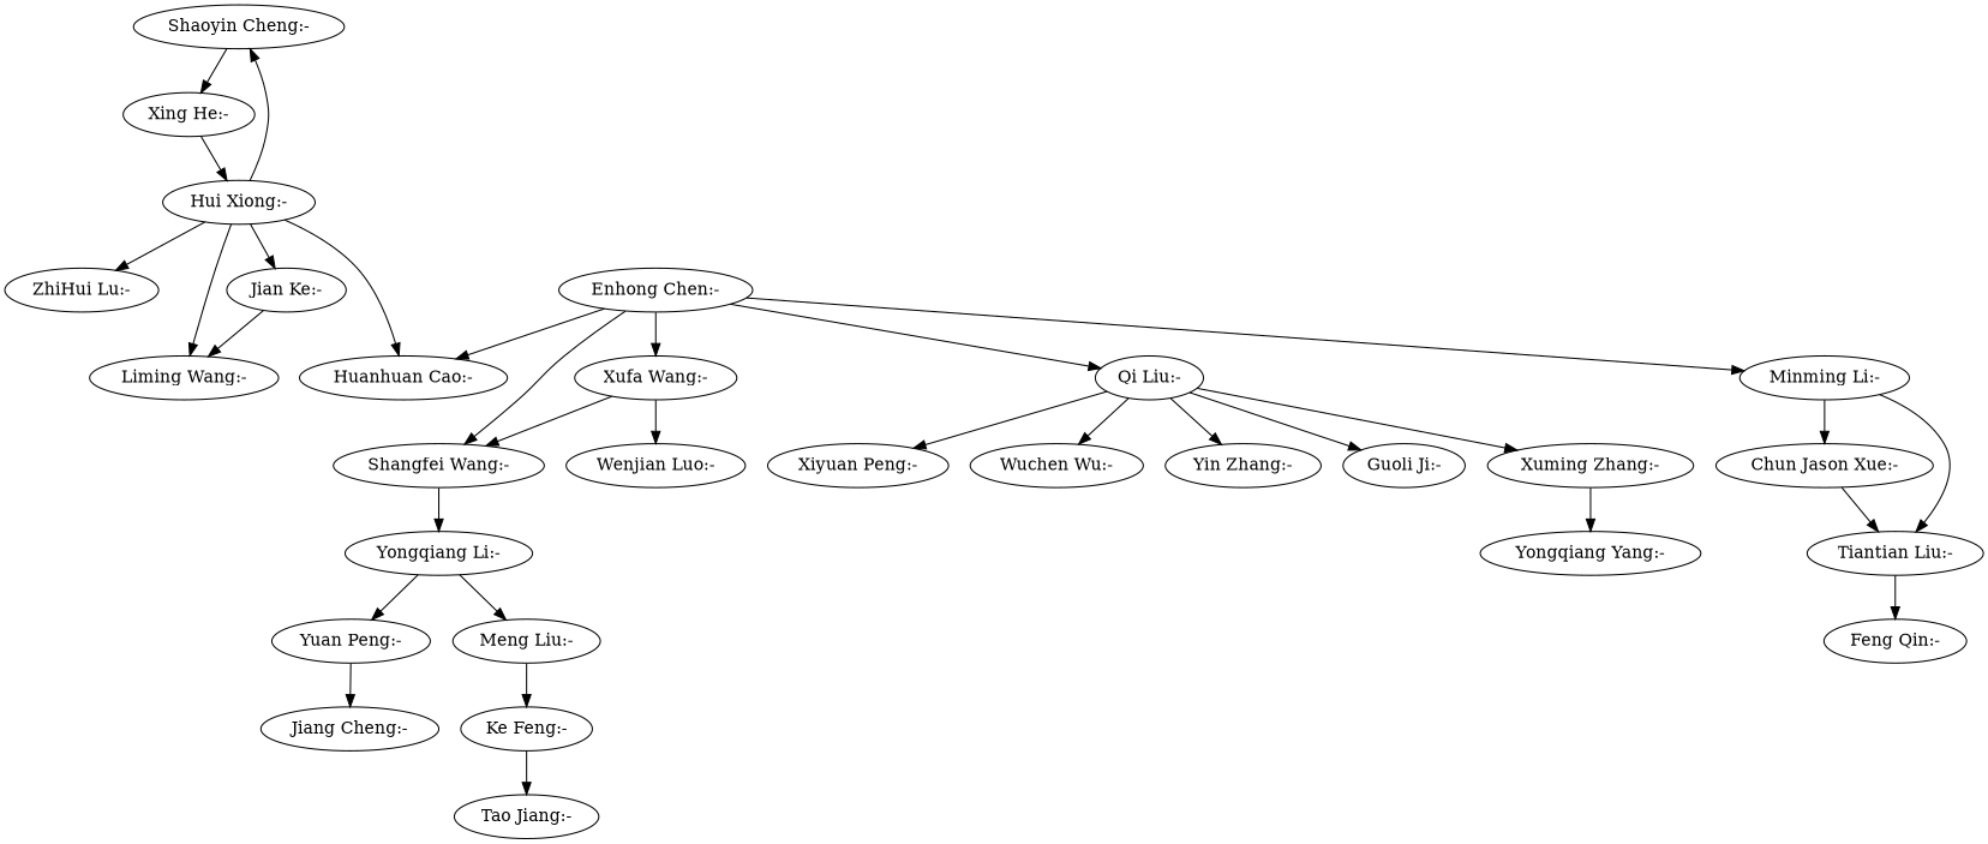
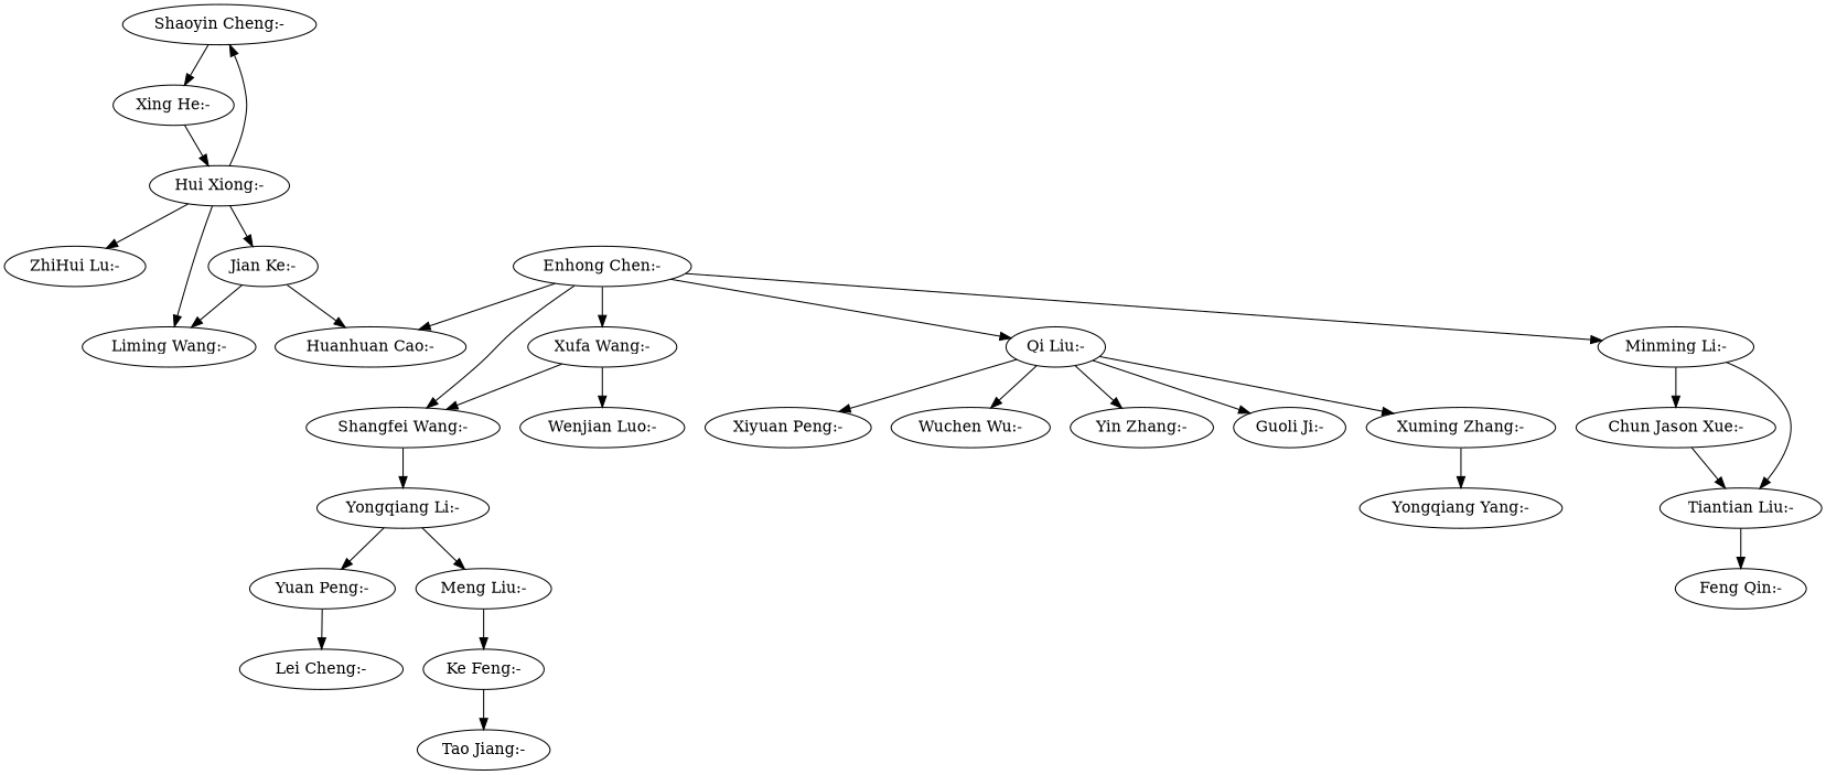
  strict digraph {
    "Shaoyin Cheng:-"
    "Xing He:-"
    "Hui Xiong:-"
    "Yuan Peng:-"
-   "Lei Cheng:-" [label="Jiang Cheng:-"]
+   "Lei Cheng:-"
    "Qi Liu:-"
    "Wuchen Wu:-"
    "Yin Zhang:-"
    "Guoli Ji:-"
    "Xuming Zhang:-"
    "Xiyuan Peng:-"
    "Yongqiang Yang:-"
    n13 [label="Ke Feng:-"]
    "Tao Jiang:-"
    "Enhong Chen:-"
    "Minming Li:-"
    "Huanhuan Cao:-"
    "Shangfei Wang:-"
    "Xufa Wang:-"
    "Tiantian Liu:-"
    "Chun Jason Xue:-"
    "ZhiHui Lu:-"
    "Liming Wang:-"
    "Jian Ke:-"
    "Yongqiang Li:-"
    "Wenjian Luo:-"
    "Feng Qin:-"
    "Meng Liu:-"
    "Shaoyin Cheng:-" -> "Xing He:-"
    "Xing He:-" -> "Hui Xiong:-"
    "Hui Xiong:-" -> "Shaoyin Cheng:-"
-   "Hui Xiong:-" -> "Huanhuan Cao:-"
+   "Jian Ke:-" -> "Huanhuan Cao:-"
    "Hui Xiong:-" -> "ZhiHui Lu:-"
    "Hui Xiong:-" -> "Liming Wang:-"
    "Hui Xiong:-" -> "Jian Ke:-"
    "Yuan Peng:-" -> "Lei Cheng:-"
    "Qi Liu:-" -> "Wuchen Wu:-"
    "Qi Liu:-" -> "Yin Zhang:-"
    "Qi Liu:-" -> "Guoli Ji:-"
    "Qi Liu:-" -> "Xuming Zhang:-"
    "Qi Liu:-" -> "Xiyuan Peng:-"
    "Xuming Zhang:-" -> "Yongqiang Yang:-"
    n13 -> "Tao Jiang:-"
    "Enhong Chen:-" -> "Qi Liu:-"
    "Enhong Chen:-" -> "Minming Li:-"
    "Enhong Chen:-" -> "Huanhuan Cao:-"
    "Enhong Chen:-" -> "Shangfei Wang:-"
    "Enhong Chen:-" -> "Xufa Wang:-"
    "Minming Li:-" -> "Tiantian Liu:-"
    "Minming Li:-" -> "Chun Jason Xue:-"
    "Shangfei Wang:-" -> "Yongqiang Li:-"
    "Xufa Wang:-" -> "Shangfei Wang:-"
    "Xufa Wang:-" -> "Wenjian Luo:-"
    "Tiantian Liu:-" -> "Feng Qin:-"
    "Chun Jason Xue:-" -> "Tiantian Liu:-"
    "Jian Ke:-" -> "Liming Wang:-"
    "Yongqiang Li:-" -> "Yuan Peng:-"
    "Yongqiang Li:-" -> "Meng Liu:-"
    "Meng Liu:-" -> n13
  }
